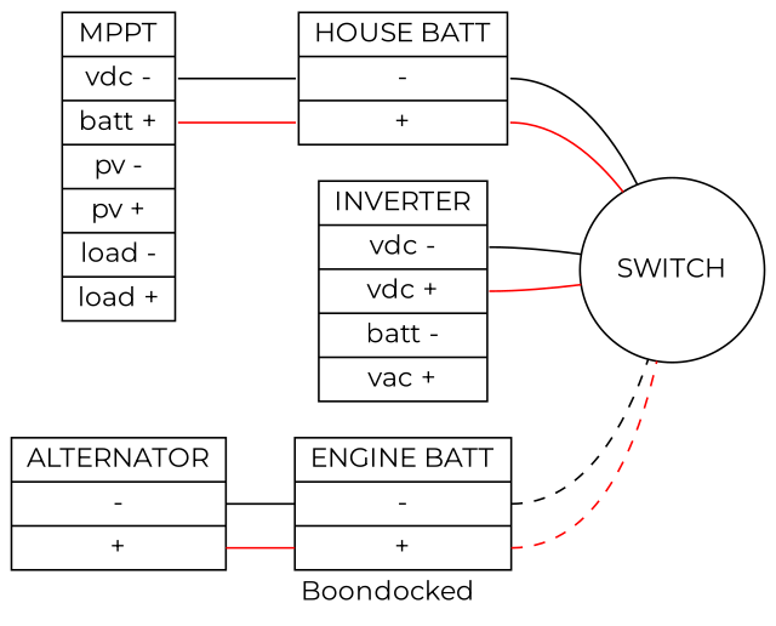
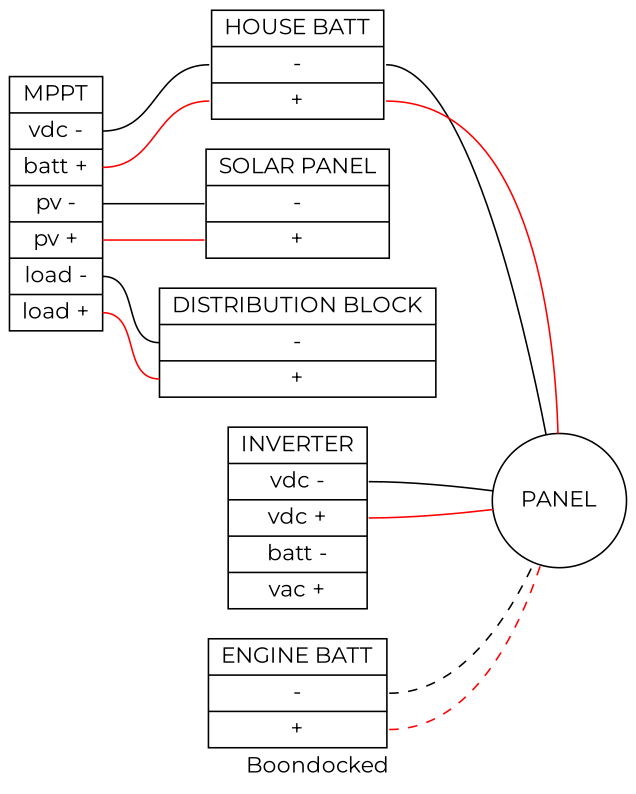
  graph {
    fontname=Montserrat
    label=Boondocked
    rankdir=LR
    node [fontname=Montserrat shape=record]
    edge [fontname=Montserrat tailport=f1]
    n1 [label="<f0> MPPT|<f1> vdc -|<f2> batt +|<f3> pv -|<f4> pv +|<f5> load -|<f6> load +"]
+   n2 [label="<f0> DISTRIBUTION BLOCK|<f1> -|<f2> +"]
    n3 [label="<f0> HOUSE BATT|<f1> -|<f2> +"]
-   n5 [label=SWITCH shape=circle]
+   n4 [label="<f0> SOLAR PANEL|<f1> -|<f2> +"]
+   n5 [label=PANEL shape=circle]
    n6 [label="<f0> INVERTER|<f1> vdc -|<f2> vdc +|<f3> batt -|<f4> vac +"]
-   n7 [label="<f0> ALTERNATOR|<f1> -|<f2> +"]
    n8 [label="<f0> ENGINE BATT|<f1> -|<f2> +"]
+   n1 -- n2 [headport=f1 tailport=f5]
+   n1 -- n2 [color=red headport=f2 tailport=f6]
    n1 -- n3 [headport=f1]
    n1 -- n3 [color=red headport=f2 tailport=f2]
+   n1 -- n4 [headport=f1 tailport=f3]
+   n1 -- n4 [color=red headport=f2 tailport=f4]
    n3 -- n5
    n3 -- n5 [color=red tailport=f2]
    n6 -- n5
    n6 -- n5 [color=red tailport=f2]
-   n7 -- n8 [headport=f1]
-   n7 -- n8 [color=red headport=f2 tailport=f2]
    n8 -- n5 [style=dashed]
    n8 -- n5 [color=red style=dashed tailport=f2]
  }
